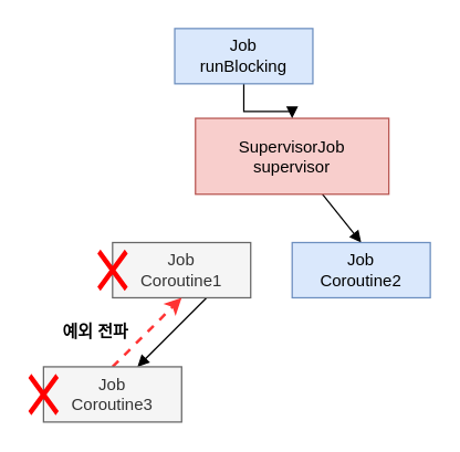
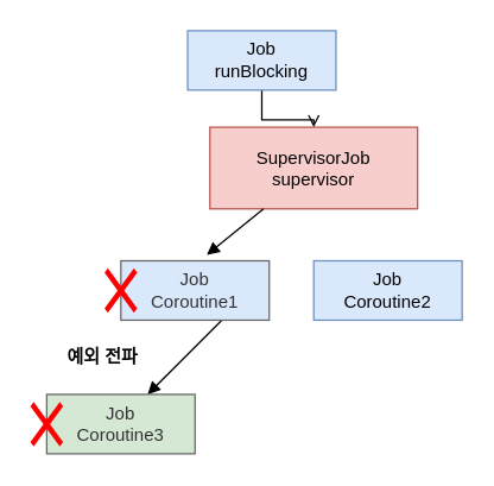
  <mxCell id="0" />
  <mxCell id="1" parent="0" />
- <mxCell id="2" style="rounded=0;orthogonalLoop=1;jettySize=auto;html=1;entryX=0.5;entryY=0;entryDx=0;entryDy=0;endArrow=block;endFill=1;" parent="1" source="3" target="8" edge="1"><mxGeometry relative="1" as="geometry" /></mxCell>
  <mxCell id="3" value="SupervisorJob&lt;div&gt;supervisor&lt;/div&gt;" style="rounded=0;whiteSpace=wrap;html=1;fillColor=#f8cecc;strokeColor=#b85450;" parent="1" vertex="1"><mxGeometry x="141" y="85" width="140" height="55" as="geometry" /></mxCell>
- <mxCell id="4" style="edgeStyle=orthogonalEdgeStyle;rounded=0;orthogonalLoop=1;jettySize=auto;html=1;entryX=0.5;entryY=0;entryDx=0;entryDy=0;endArrow=block;endFill=1;" parent="1" source="5" target="3" edge="1"><mxGeometry relative="1" as="geometry" /></mxCell>
+ <mxCell id="4" style="edgeStyle=orthogonalEdgeStyle;rounded=0;orthogonalLoop=1;jettySize=auto;html=1;entryX=0.5;entryY=0;entryDx=0;entryDy=0;endArrow=open;endFill=1;" parent="1" source="5" target="3" edge="1"><mxGeometry relative="1" as="geometry" /></mxCell>
  <mxCell id="5" value="Job&lt;div&gt;runBlocking&lt;/div&gt;" style="rounded=0;whiteSpace=wrap;html=1;fillColor=#dae8fc;strokeColor=#6c8ebf;" parent="1" vertex="1"><mxGeometry x="126" y="20" width="100" height="40" as="geometry" /></mxCell>
  <mxCell id="6" style="rounded=0;orthogonalLoop=1;jettySize=auto;html=1;entryX=0.5;entryY=0;entryDx=0;entryDy=0;endArrow=block;endFill=1;exitX=0.5;exitY=1;exitDx=0;exitDy=0;" parent="1" edge="1"><mxGeometry relative="1" as="geometry"><mxPoint x="149" y="215" as="sourcePoint" /><mxPoint x="99" y="265" as="targetPoint" /></mxGeometry></mxCell>
- <mxCell id="7" value="Job&lt;div&gt;Coroutine1&lt;/div&gt;" style="rounded=0;whiteSpace=wrap;html=1;fillColor=#f5f5f5;fontColor=#333333;strokeColor=#666666;" parent="1" vertex="1"><mxGeometry x="81" y="175" width="100" height="40" as="geometry" /></mxCell>
+ <mxCell id="7" value="Job&lt;div&gt;Coroutine1&lt;/div&gt;" style="rounded=0;whiteSpace=wrap;html=1;fillColor=#dae8fc;fontColor=#333333;strokeColor=#666666;" parent="1" vertex="1"><mxGeometry x="81" y="175" width="100" height="40" as="geometry" /></mxCell>
  <mxCell id="8" value="Job&lt;div&gt;Coroutine2&lt;/div&gt;" style="rounded=0;whiteSpace=wrap;html=1;fillColor=#dae8fc;strokeColor=#6c8ebf;" parent="1" vertex="1"><mxGeometry x="211" y="175" width="100" height="40" as="geometry" /></mxCell>
- <mxCell id="9" style="rounded=0;orthogonalLoop=1;jettySize=auto;html=1;entryX=0.5;entryY=1;entryDx=0;entryDy=0;exitX=0.5;exitY=0;exitDx=0;exitDy=0;dashed=1;strokeColor=#FF3333;strokeWidth=2;" parent="1" source="10" target="7" edge="1"><mxGeometry relative="1" as="geometry" /></mxCell>
- <mxCell id="10" value="Job&lt;div&gt;Coroutine3&lt;/div&gt;" style="rounded=0;whiteSpace=wrap;html=1;fillColor=#f5f5f5;fontColor=#333333;strokeColor=#666666;" parent="1" vertex="1"><mxGeometry x="31" y="265" width="100" height="40" as="geometry" /></mxCell>
+ <mxCell id="10" value="Job&lt;div&gt;Coroutine3&lt;/div&gt;" style="rounded=0;whiteSpace=wrap;html=1;fillColor=#d5e8d4;fontColor=#333333;strokeColor=#666666;" parent="1" vertex="1"><mxGeometry x="31" y="265" width="100" height="40" as="geometry" /></mxCell>
+ <mxCell id="11" style="rounded=0;orthogonalLoop=1;jettySize=auto;html=1;entryX=0.58;entryY=-0.1;entryDx=0;entryDy=0;entryPerimeter=0;endArrow=block;endFill=1;" parent="1" source="3" target="7" edge="1"><mxGeometry relative="1" as="geometry" /></mxCell>
  <mxCell id="12" value="예외 전파" style="text;html=1;align=center;verticalAlign=middle;whiteSpace=wrap;rounded=0;fontStyle=1" parent="1" vertex="1"><mxGeometry x="39" y="225" width="60" height="30" as="geometry" /></mxCell>
  <mxCell id="13" value="" style="shape=mxgraph.mockup.markup.redX;fillColor=#ff0000;html=1;shadow=0;whiteSpace=wrap;strokeColor=none;" parent="1" vertex="1"><mxGeometry x="70" y="180" width="22" height="30" as="geometry" /></mxCell>
  <mxCell id="14" value="" style="shape=mxgraph.mockup.markup.redX;fillColor=#ff0000;html=1;shadow=0;whiteSpace=wrap;strokeColor=none;" parent="1" vertex="1"><mxGeometry x="20" y="270" width="22" height="30" as="geometry" /></mxCell>
